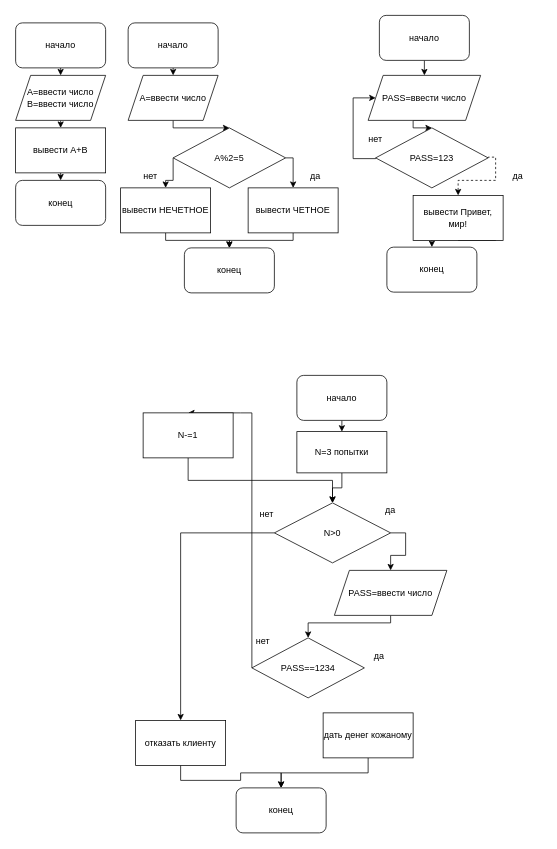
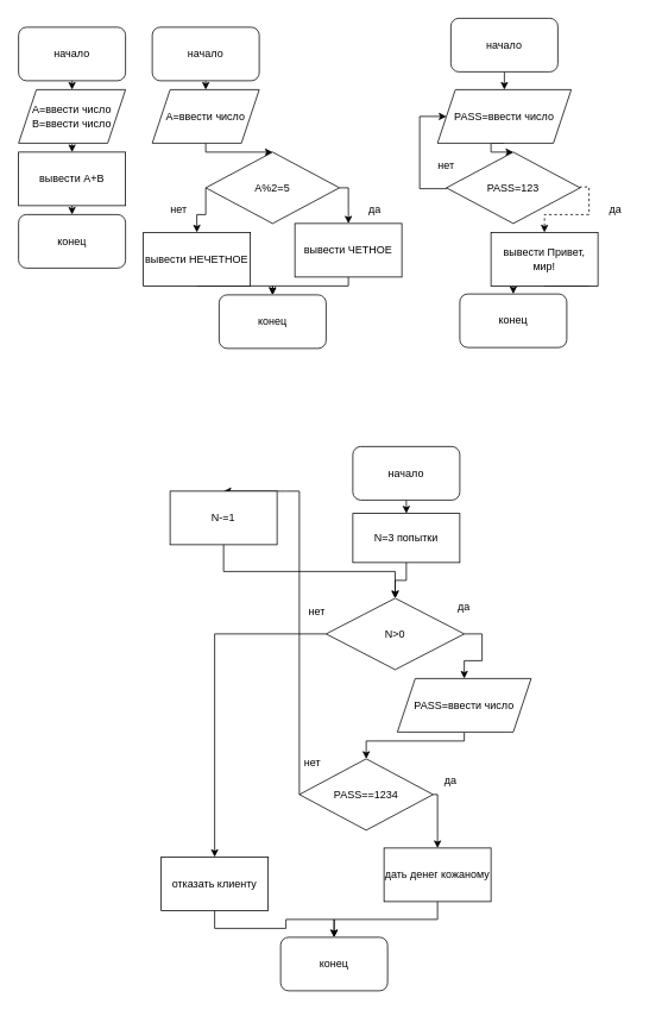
  <mxCell id="0" />
  <mxCell id="1" parent="0" />
  <mxCell id="2" style="edgeStyle=orthogonalEdgeStyle;rounded=0;orthogonalLoop=1;jettySize=auto;html=1;exitX=0.5;exitY=1;exitDx=0;exitDy=0;entryX=0.5;entryY=0;entryDx=0;entryDy=0;" edge="1" parent="1" source="3" target="6"><mxGeometry relative="1" as="geometry" /></mxCell>
  <mxCell id="3" value="начало" style="rounded=1;whiteSpace=wrap;html=1;" parent="1" vertex="1"><mxGeometry x="20" y="30" width="120" height="60" as="geometry" /></mxCell>
  <mxCell id="4" value="конец" style="rounded=1;whiteSpace=wrap;html=1;" parent="1" vertex="1"><mxGeometry x="20" y="240" width="120" height="60" as="geometry" /></mxCell>
  <mxCell id="5" style="edgeStyle=orthogonalEdgeStyle;rounded=0;orthogonalLoop=1;jettySize=auto;html=1;exitX=0.5;exitY=1;exitDx=0;exitDy=0;entryX=0.5;entryY=0;entryDx=0;entryDy=0;" edge="1" parent="1" source="6" target="8"><mxGeometry relative="1" as="geometry" /></mxCell>
  <mxCell id="6" value="А=ввести число&lt;br&gt;B=ввести число" style="shape=parallelogram;perimeter=parallelogramPerimeter;whiteSpace=wrap;html=1;fixedSize=1;" vertex="1" parent="1"><mxGeometry x="20" y="100" width="120" height="60" as="geometry" /></mxCell>
  <mxCell id="7" style="edgeStyle=orthogonalEdgeStyle;rounded=0;orthogonalLoop=1;jettySize=auto;html=1;exitX=0.5;exitY=1;exitDx=0;exitDy=0;entryX=0.5;entryY=0;entryDx=0;entryDy=0;" edge="1" parent="1" source="8" target="4"><mxGeometry relative="1" as="geometry" /></mxCell>
  <mxCell id="8" value="вывести A+B" style="rounded=0;whiteSpace=wrap;html=1;" vertex="1" parent="1"><mxGeometry x="20" y="170" width="120" height="60" as="geometry" /></mxCell>
  <mxCell id="9" style="edgeStyle=orthogonalEdgeStyle;rounded=0;orthogonalLoop=1;jettySize=auto;html=1;exitX=0.5;exitY=1;exitDx=0;exitDy=0;entryX=0.5;entryY=0;entryDx=0;entryDy=0;" edge="1" parent="1" source="10" target="12"><mxGeometry relative="1" as="geometry" /></mxCell>
  <mxCell id="10" value="начало" style="rounded=1;whiteSpace=wrap;html=1;" vertex="1" parent="1"><mxGeometry x="170" y="30" width="120" height="60" as="geometry" /></mxCell>
  <mxCell id="11" style="edgeStyle=orthogonalEdgeStyle;rounded=0;orthogonalLoop=1;jettySize=auto;html=1;exitX=0.5;exitY=1;exitDx=0;exitDy=0;entryX=0.5;entryY=0;entryDx=0;entryDy=0;" edge="1" parent="1" source="12" target="15"><mxGeometry relative="1" as="geometry"><Array as="points"><mxPoint x="230" y="170" /></Array></mxGeometry></mxCell>
  <mxCell id="12" value="А=ввести число&lt;br&gt;" style="shape=parallelogram;perimeter=parallelogramPerimeter;whiteSpace=wrap;html=1;fixedSize=1;" vertex="1" parent="1"><mxGeometry x="170" y="100" width="120" height="60" as="geometry" /></mxCell>
  <mxCell id="13" style="edgeStyle=orthogonalEdgeStyle;rounded=0;orthogonalLoop=1;jettySize=auto;html=1;exitX=1;exitY=0.5;exitDx=0;exitDy=0;" edge="1" parent="1" source="15" target="19"><mxGeometry relative="1" as="geometry"><Array as="points"><mxPoint x="390" y="210" /></Array></mxGeometry></mxCell>
  <mxCell id="14" style="edgeStyle=orthogonalEdgeStyle;rounded=0;orthogonalLoop=1;jettySize=auto;html=1;exitX=0;exitY=0.5;exitDx=0;exitDy=0;entryX=0.5;entryY=0;entryDx=0;entryDy=0;" edge="1" parent="1" source="15" target="17"><mxGeometry relative="1" as="geometry"><Array as="points"><mxPoint x="230" y="240" /><mxPoint x="220" y="240" /></Array></mxGeometry></mxCell>
  <mxCell id="15" value="A%2=5" style="rhombus;whiteSpace=wrap;html=1;" vertex="1" parent="1"><mxGeometry x="230" y="170" width="150" height="80" as="geometry" /></mxCell>
  <mxCell id="16" style="edgeStyle=orthogonalEdgeStyle;rounded=0;orthogonalLoop=1;jettySize=auto;html=1;exitX=0.5;exitY=1;exitDx=0;exitDy=0;entryX=0.5;entryY=0;entryDx=0;entryDy=0;" edge="1" parent="1" source="17" target="22"><mxGeometry relative="1" as="geometry"><Array as="points"><mxPoint x="220" y="320" /><mxPoint x="305" y="320" /></Array></mxGeometry></mxCell>
- <mxCell id="17" value="вывести НЕЧЕТНОЕ" style="rounded=0;whiteSpace=wrap;html=1;" vertex="1" parent="1"><mxGeometry x="160" y="250" width="120" height="60" as="geometry" /></mxCell>
+ <mxCell id="17" value="вывести НЕЧЕТНОЕ" style="rounded=0;whiteSpace=wrap;html=1;" vertex="1" parent="1"><mxGeometry x="160" y="260" width="120" height="60" as="geometry" /></mxCell>
  <mxCell id="18" style="edgeStyle=orthogonalEdgeStyle;rounded=0;orthogonalLoop=1;jettySize=auto;html=1;exitX=0.5;exitY=1;exitDx=0;exitDy=0;entryX=0.5;entryY=0;entryDx=0;entryDy=0;" edge="1" parent="1" source="19" target="22"><mxGeometry relative="1" as="geometry"><mxPoint x="310" y="320" as="targetPoint" /><Array as="points"><mxPoint x="390" y="320" /><mxPoint x="305" y="320" /></Array></mxGeometry></mxCell>
  <mxCell id="19" value="вывести ЧЕТНОЕ" style="rounded=0;whiteSpace=wrap;html=1;" vertex="1" parent="1"><mxGeometry x="330" y="250" width="120" height="60" as="geometry" /></mxCell>
  <mxCell id="20" value="нет" style="text;html=1;strokeColor=none;fillColor=none;align=center;verticalAlign=middle;whiteSpace=wrap;rounded=0;" vertex="1" parent="1"><mxGeometry x="170" y="220" width="60" height="30" as="geometry" /></mxCell>
  <mxCell id="21" value="да" style="text;html=1;strokeColor=none;fillColor=none;align=center;verticalAlign=middle;whiteSpace=wrap;rounded=0;" vertex="1" parent="1"><mxGeometry x="390" y="220" width="60" height="30" as="geometry" /></mxCell>
  <mxCell id="22" value="конец" style="rounded=1;whiteSpace=wrap;html=1;" vertex="1" parent="1"><mxGeometry x="245" y="330" width="120" height="60" as="geometry" /></mxCell>
  <mxCell id="23" style="edgeStyle=orthogonalEdgeStyle;rounded=0;orthogonalLoop=1;jettySize=auto;html=1;exitX=0.5;exitY=1;exitDx=0;exitDy=0;entryX=0.5;entryY=0;entryDx=0;entryDy=0;" edge="1" parent="1" source="24" target="26"><mxGeometry relative="1" as="geometry" /></mxCell>
  <mxCell id="24" value="начало" style="rounded=1;whiteSpace=wrap;html=1;" vertex="1" parent="1"><mxGeometry x="505" y="20" width="120" height="60" as="geometry" /></mxCell>
  <mxCell id="25" style="edgeStyle=orthogonalEdgeStyle;rounded=0;orthogonalLoop=1;jettySize=auto;html=1;exitX=0.5;exitY=1;exitDx=0;exitDy=0;entryX=0.5;entryY=0;entryDx=0;entryDy=0;" edge="1" parent="1" source="26" target="29"><mxGeometry relative="1" as="geometry"><Array as="points"><mxPoint x="550" y="170" /></Array></mxGeometry></mxCell>
  <mxCell id="26" value="PASS=ввести число" style="shape=parallelogram;perimeter=parallelogramPerimeter;whiteSpace=wrap;html=1;fixedSize=1;" vertex="1" parent="1"><mxGeometry x="490" y="100" width="150" height="60" as="geometry" /></mxCell>
  <mxCell id="27" style="edgeStyle=orthogonalEdgeStyle;rounded=0;orthogonalLoop=1;jettySize=auto;html=1;exitX=1;exitY=0.5;exitDx=0;exitDy=0;entryX=0.5;entryY=0;entryDx=0;entryDy=0;dashed=1;" edge="1" parent="1" source="29" target="31"><mxGeometry relative="1" as="geometry"><Array as="points"><mxPoint x="650" y="209" /><mxPoint x="660" y="209" /><mxPoint x="660" y="240" /><mxPoint x="610" y="240" /></Array></mxGeometry></mxCell>
  <mxCell id="28" style="edgeStyle=orthogonalEdgeStyle;rounded=0;orthogonalLoop=1;jettySize=auto;html=1;exitX=0;exitY=0.5;exitDx=0;exitDy=0;entryX=0;entryY=0.5;entryDx=0;entryDy=0;" edge="1" parent="1" source="29" target="26"><mxGeometry relative="1" as="geometry"><Array as="points"><mxPoint x="470" y="211" /><mxPoint x="470" y="130" /></Array></mxGeometry></mxCell>
  <mxCell id="29" value="PASS=123" style="rhombus;whiteSpace=wrap;html=1;" vertex="1" parent="1"><mxGeometry x="500" y="170" width="150" height="80" as="geometry" /></mxCell>
  <mxCell id="30" style="edgeStyle=orthogonalEdgeStyle;rounded=0;orthogonalLoop=1;jettySize=auto;html=1;exitX=0.5;exitY=1;exitDx=0;exitDy=0;entryX=0.5;entryY=0;entryDx=0;entryDy=0;" edge="1" parent="1" source="31" target="34"><mxGeometry relative="1" as="geometry"><mxPoint x="580" y="319" as="targetPoint" /><Array as="points"><mxPoint x="660" y="319" /><mxPoint x="575" y="319" /></Array></mxGeometry></mxCell>
  <mxCell id="31" value="вывести Привет, мир!" style="rounded=0;whiteSpace=wrap;html=1;" vertex="1" parent="1"><mxGeometry x="550" y="260" width="120" height="60" as="geometry" /></mxCell>
  <mxCell id="32" value="нет" style="text;html=1;strokeColor=none;fillColor=none;align=center;verticalAlign=middle;whiteSpace=wrap;rounded=0;" vertex="1" parent="1"><mxGeometry x="470" y="170" width="60" height="30" as="geometry" /></mxCell>
  <mxCell id="33" value="да" style="text;html=1;strokeColor=none;fillColor=none;align=center;verticalAlign=middle;whiteSpace=wrap;rounded=0;" vertex="1" parent="1"><mxGeometry x="660" y="219" width="60" height="30" as="geometry" /></mxCell>
  <mxCell id="34" value="конец" style="rounded=1;whiteSpace=wrap;html=1;" vertex="1" parent="1"><mxGeometry x="515" y="329" width="120" height="60" as="geometry" /></mxCell>
  <mxCell id="35" style="edgeStyle=orthogonalEdgeStyle;rounded=0;orthogonalLoop=1;jettySize=auto;html=1;exitX=0.5;exitY=1;exitDx=0;exitDy=0;entryX=0.5;entryY=0;entryDx=0;entryDy=0;" edge="1" parent="1" source="36" target="53"><mxGeometry relative="1" as="geometry" /></mxCell>
  <mxCell id="36" value="начало" style="rounded=1;whiteSpace=wrap;html=1;" vertex="1" parent="1"><mxGeometry x="395" y="500" width="120" height="60" as="geometry" /></mxCell>
  <mxCell id="37" style="edgeStyle=orthogonalEdgeStyle;rounded=0;orthogonalLoop=1;jettySize=auto;html=1;exitX=0.5;exitY=1;exitDx=0;exitDy=0;entryX=0.5;entryY=0;entryDx=0;entryDy=0;" edge="1" parent="1" source="38" target="41"><mxGeometry relative="1" as="geometry"><Array as="points"><mxPoint x="520" y="830" /><mxPoint x="410" y="830" /></Array></mxGeometry></mxCell>
  <mxCell id="38" value="PASS=ввести число" style="shape=parallelogram;perimeter=parallelogramPerimeter;whiteSpace=wrap;html=1;fixedSize=1;" vertex="1" parent="1"><mxGeometry x="445" y="760" width="150" height="60" as="geometry" /></mxCell>
  <mxCell id="39" style="edgeStyle=orthogonalEdgeStyle;rounded=0;orthogonalLoop=1;jettySize=auto;html=1;exitX=0;exitY=0.5;exitDx=0;exitDy=0;entryX=0.5;entryY=0;entryDx=0;entryDy=0;" edge="1" parent="1" source="41" target="55"><mxGeometry relative="1" as="geometry"><Array as="points"><mxPoint x="320" y="550" /><mxPoint x="240" y="550" /></Array></mxGeometry></mxCell>
+ <mxCell id="40" style="edgeStyle=orthogonalEdgeStyle;rounded=0;orthogonalLoop=1;jettySize=auto;html=1;exitX=1;exitY=0.5;exitDx=0;exitDy=0;entryX=0.5;entryY=0;entryDx=0;entryDy=0;" edge="1" parent="1" source="41" target="57"><mxGeometry relative="1" as="geometry"><Array as="points"><mxPoint x="490" y="890" /></Array></mxGeometry></mxCell>
  <mxCell id="41" value="PASS==1234" style="rhombus;whiteSpace=wrap;html=1;" vertex="1" parent="1"><mxGeometry x="335" y="850" width="150" height="80" as="geometry" /></mxCell>
  <mxCell id="42" style="edgeStyle=orthogonalEdgeStyle;rounded=0;orthogonalLoop=1;jettySize=auto;html=1;exitX=0.5;exitY=1;exitDx=0;exitDy=0;entryX=0.5;entryY=0;entryDx=0;entryDy=0;" edge="1" parent="1" source="43" target="44"><mxGeometry relative="1" as="geometry" /></mxCell>
  <mxCell id="43" value="отказать клиенту" style="rounded=0;whiteSpace=wrap;html=1;" vertex="1" parent="1"><mxGeometry x="180" y="960" width="120" height="60" as="geometry" /></mxCell>
  <mxCell id="44" value="конец" style="rounded=1;whiteSpace=wrap;html=1;" vertex="1" parent="1"><mxGeometry x="314" y="1050" width="120" height="60" as="geometry" /></mxCell>
  <mxCell id="45" style="edgeStyle=orthogonalEdgeStyle;rounded=0;orthogonalLoop=1;jettySize=auto;html=1;exitX=0;exitY=0.5;exitDx=0;exitDy=0;entryX=0.5;entryY=0;entryDx=0;entryDy=0;" edge="1" parent="1" source="47" target="43"><mxGeometry relative="1" as="geometry" /></mxCell>
  <mxCell id="46" style="edgeStyle=orthogonalEdgeStyle;rounded=0;orthogonalLoop=1;jettySize=auto;html=1;exitX=1;exitY=0.5;exitDx=0;exitDy=0;entryX=0.5;entryY=0;entryDx=0;entryDy=0;" edge="1" parent="1" source="47" target="38"><mxGeometry relative="1" as="geometry"><Array as="points"><mxPoint x="540" y="710" /><mxPoint x="540" y="740" /><mxPoint x="520" y="740" /></Array></mxGeometry></mxCell>
  <mxCell id="47" value="N&amp;gt;0" style="rhombus;whiteSpace=wrap;html=1;" vertex="1" parent="1"><mxGeometry x="365" y="670" width="155" height="80" as="geometry" /></mxCell>
  <mxCell id="48" value="нет" style="text;html=1;strokeColor=none;fillColor=none;align=center;verticalAlign=middle;whiteSpace=wrap;rounded=0;" vertex="1" parent="1"><mxGeometry x="325" y="670" width="60" height="30" as="geometry" /></mxCell>
  <mxCell id="49" value="да" style="text;html=1;strokeColor=none;fillColor=none;align=center;verticalAlign=middle;whiteSpace=wrap;rounded=0;" vertex="1" parent="1"><mxGeometry x="490" y="665" width="60" height="30" as="geometry" /></mxCell>
  <mxCell id="50" value="нет" style="text;html=1;strokeColor=none;fillColor=none;align=center;verticalAlign=middle;whiteSpace=wrap;rounded=0;" vertex="1" parent="1"><mxGeometry x="320" y="840" width="60" height="30" as="geometry" /></mxCell>
  <mxCell id="51" value="да" style="text;html=1;strokeColor=none;fillColor=none;align=center;verticalAlign=middle;whiteSpace=wrap;rounded=0;" vertex="1" parent="1"><mxGeometry x="475" y="860" width="60" height="30" as="geometry" /></mxCell>
  <mxCell id="52" style="edgeStyle=orthogonalEdgeStyle;rounded=0;orthogonalLoop=1;jettySize=auto;html=1;exitX=0.5;exitY=1;exitDx=0;exitDy=0;entryX=0.5;entryY=0;entryDx=0;entryDy=0;" edge="1" parent="1" source="53" target="47"><mxGeometry relative="1" as="geometry" /></mxCell>
  <mxCell id="53" value="N=3 попытки" style="rounded=0;whiteSpace=wrap;html=1;" vertex="1" parent="1"><mxGeometry x="395" y="575" width="120" height="55" as="geometry" /></mxCell>
  <mxCell id="54" style="edgeStyle=orthogonalEdgeStyle;rounded=0;orthogonalLoop=1;jettySize=auto;html=1;exitX=0.5;exitY=1;exitDx=0;exitDy=0;entryX=0.5;entryY=0;entryDx=0;entryDy=0;" edge="1" parent="1" source="55" target="47"><mxGeometry relative="1" as="geometry" /></mxCell>
  <mxCell id="55" value="N-=1" style="rounded=0;whiteSpace=wrap;html=1;" vertex="1" parent="1"><mxGeometry x="190" y="550" width="120" height="60" as="geometry" /></mxCell>
  <mxCell id="56" style="edgeStyle=orthogonalEdgeStyle;rounded=0;orthogonalLoop=1;jettySize=auto;html=1;exitX=0.5;exitY=1;exitDx=0;exitDy=0;entryX=0.5;entryY=0;entryDx=0;entryDy=0;" edge="1" parent="1" source="57" target="44"><mxGeometry relative="1" as="geometry" /></mxCell>
  <mxCell id="57" value="дать денег кожаному" style="rounded=0;whiteSpace=wrap;html=1;" vertex="1" parent="1"><mxGeometry x="430" y="950" width="120" height="60" as="geometry" /></mxCell>
